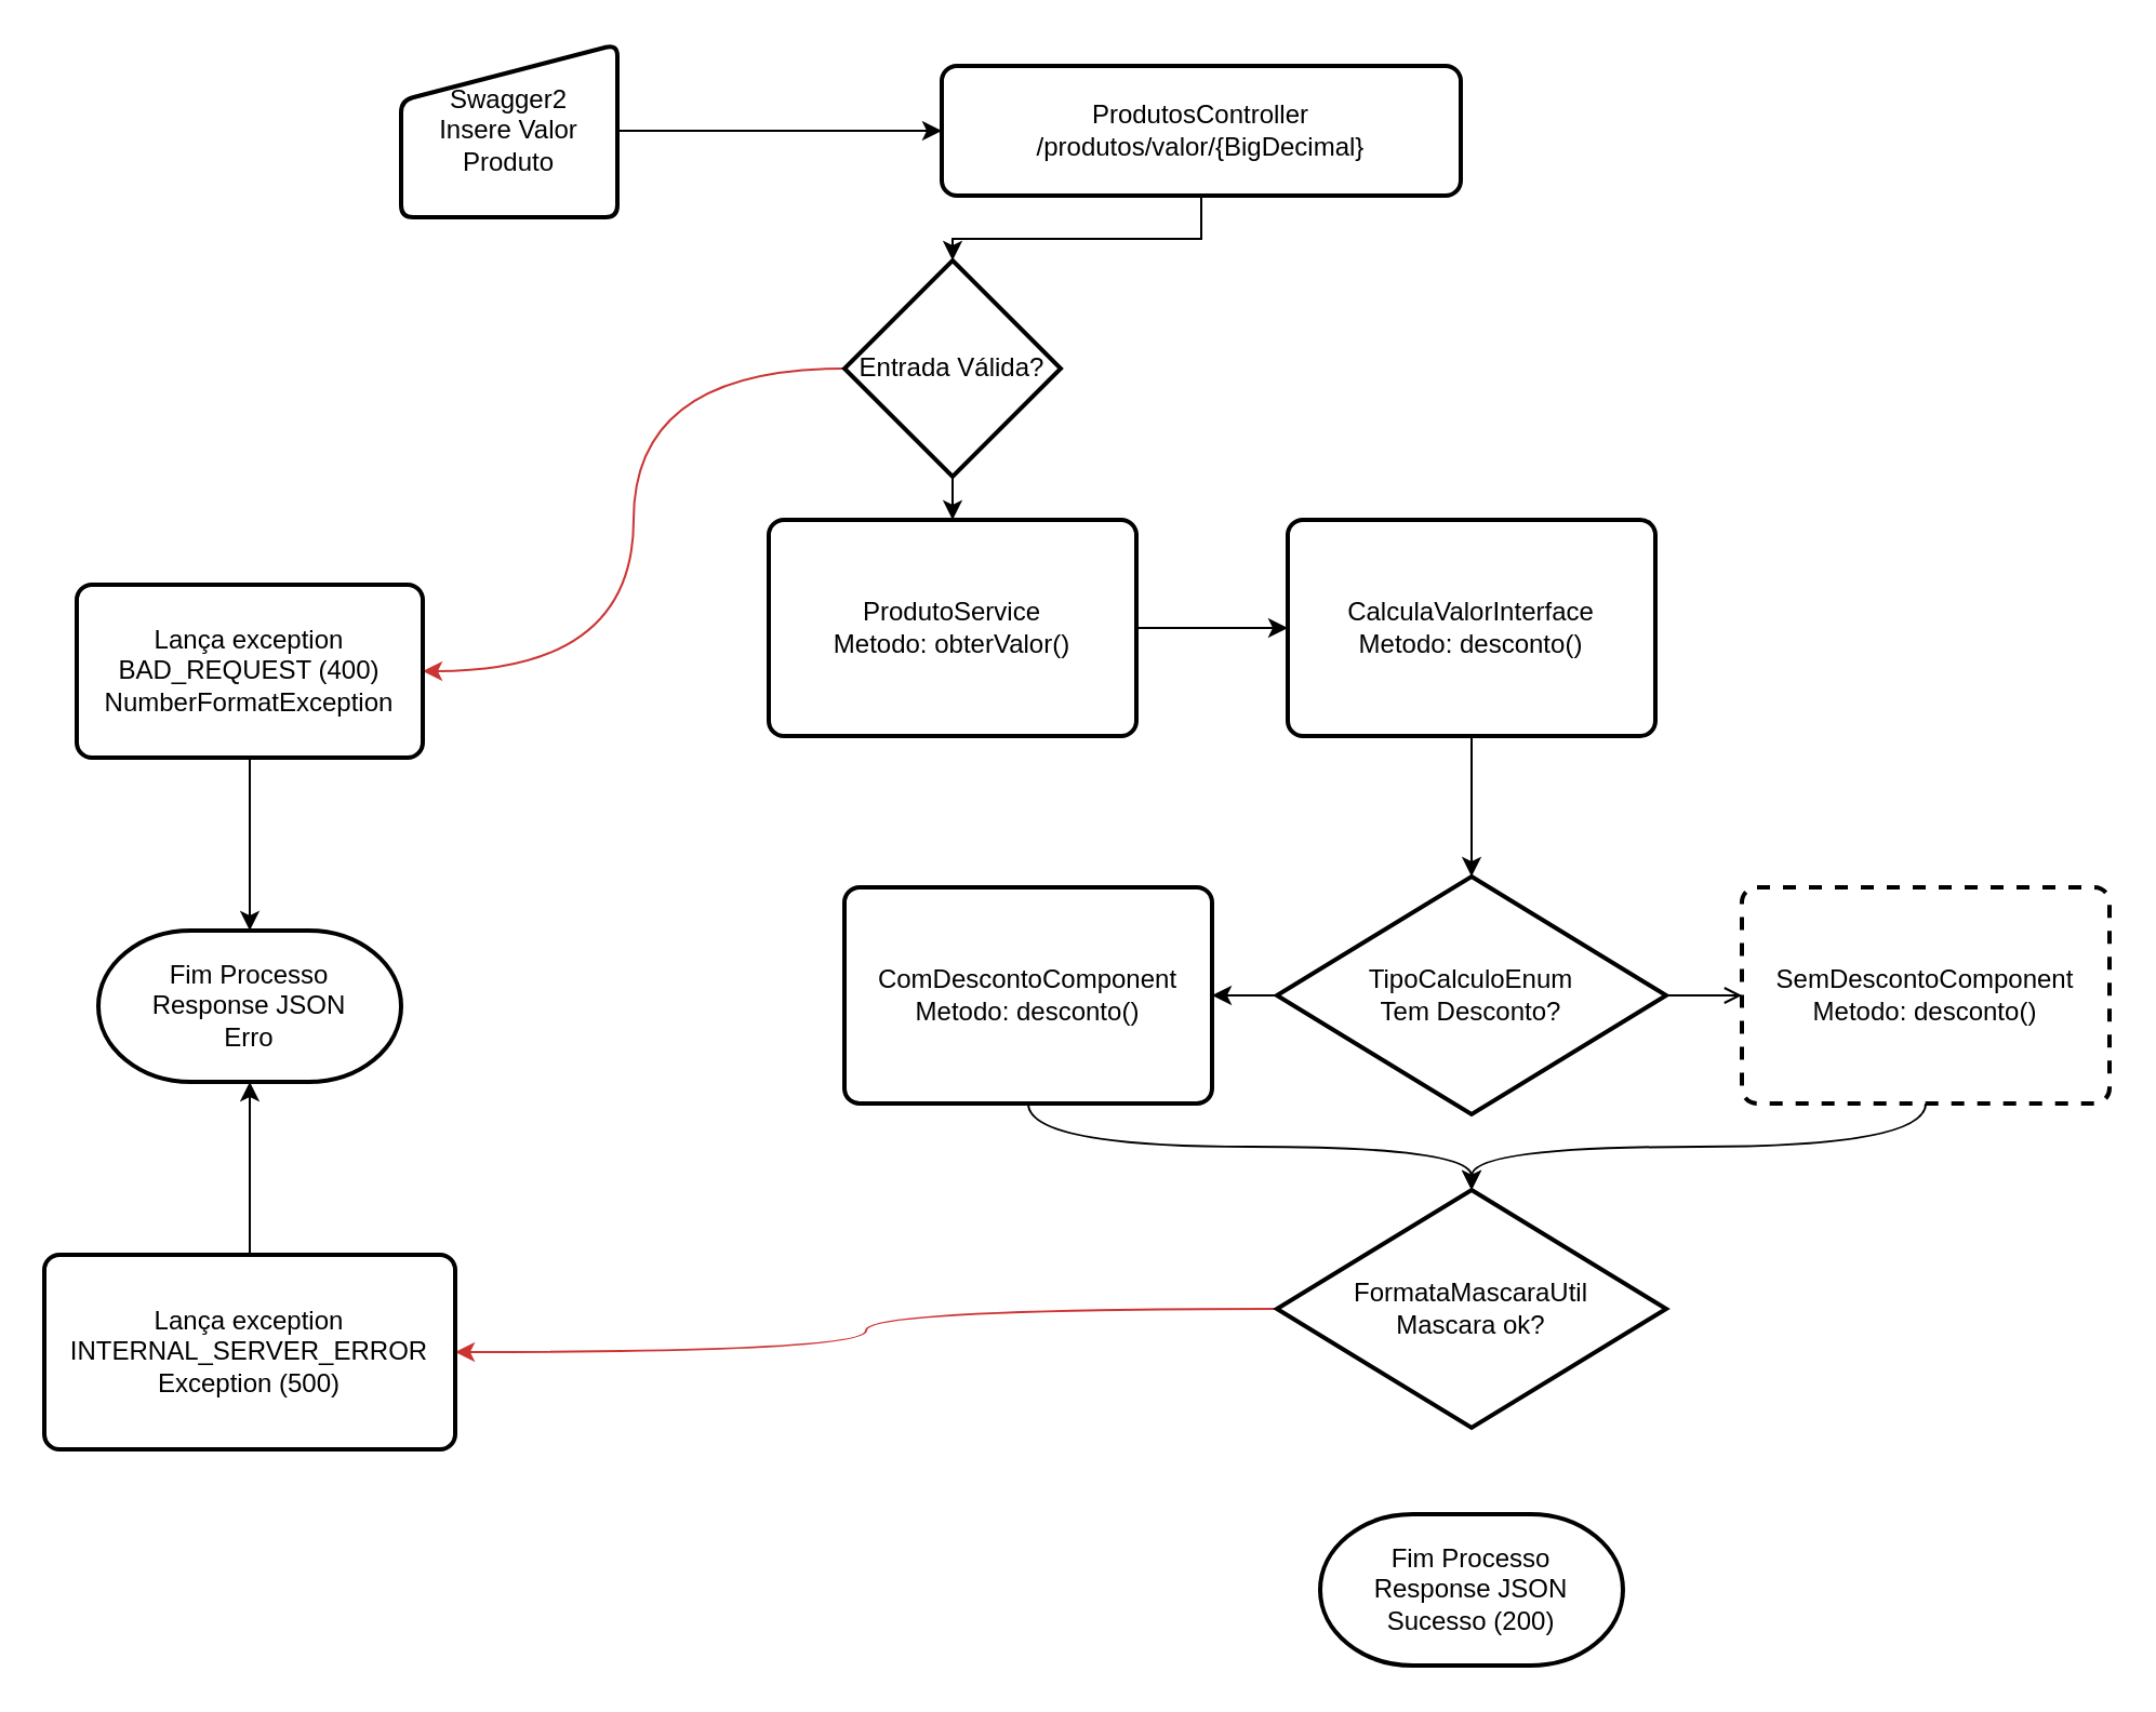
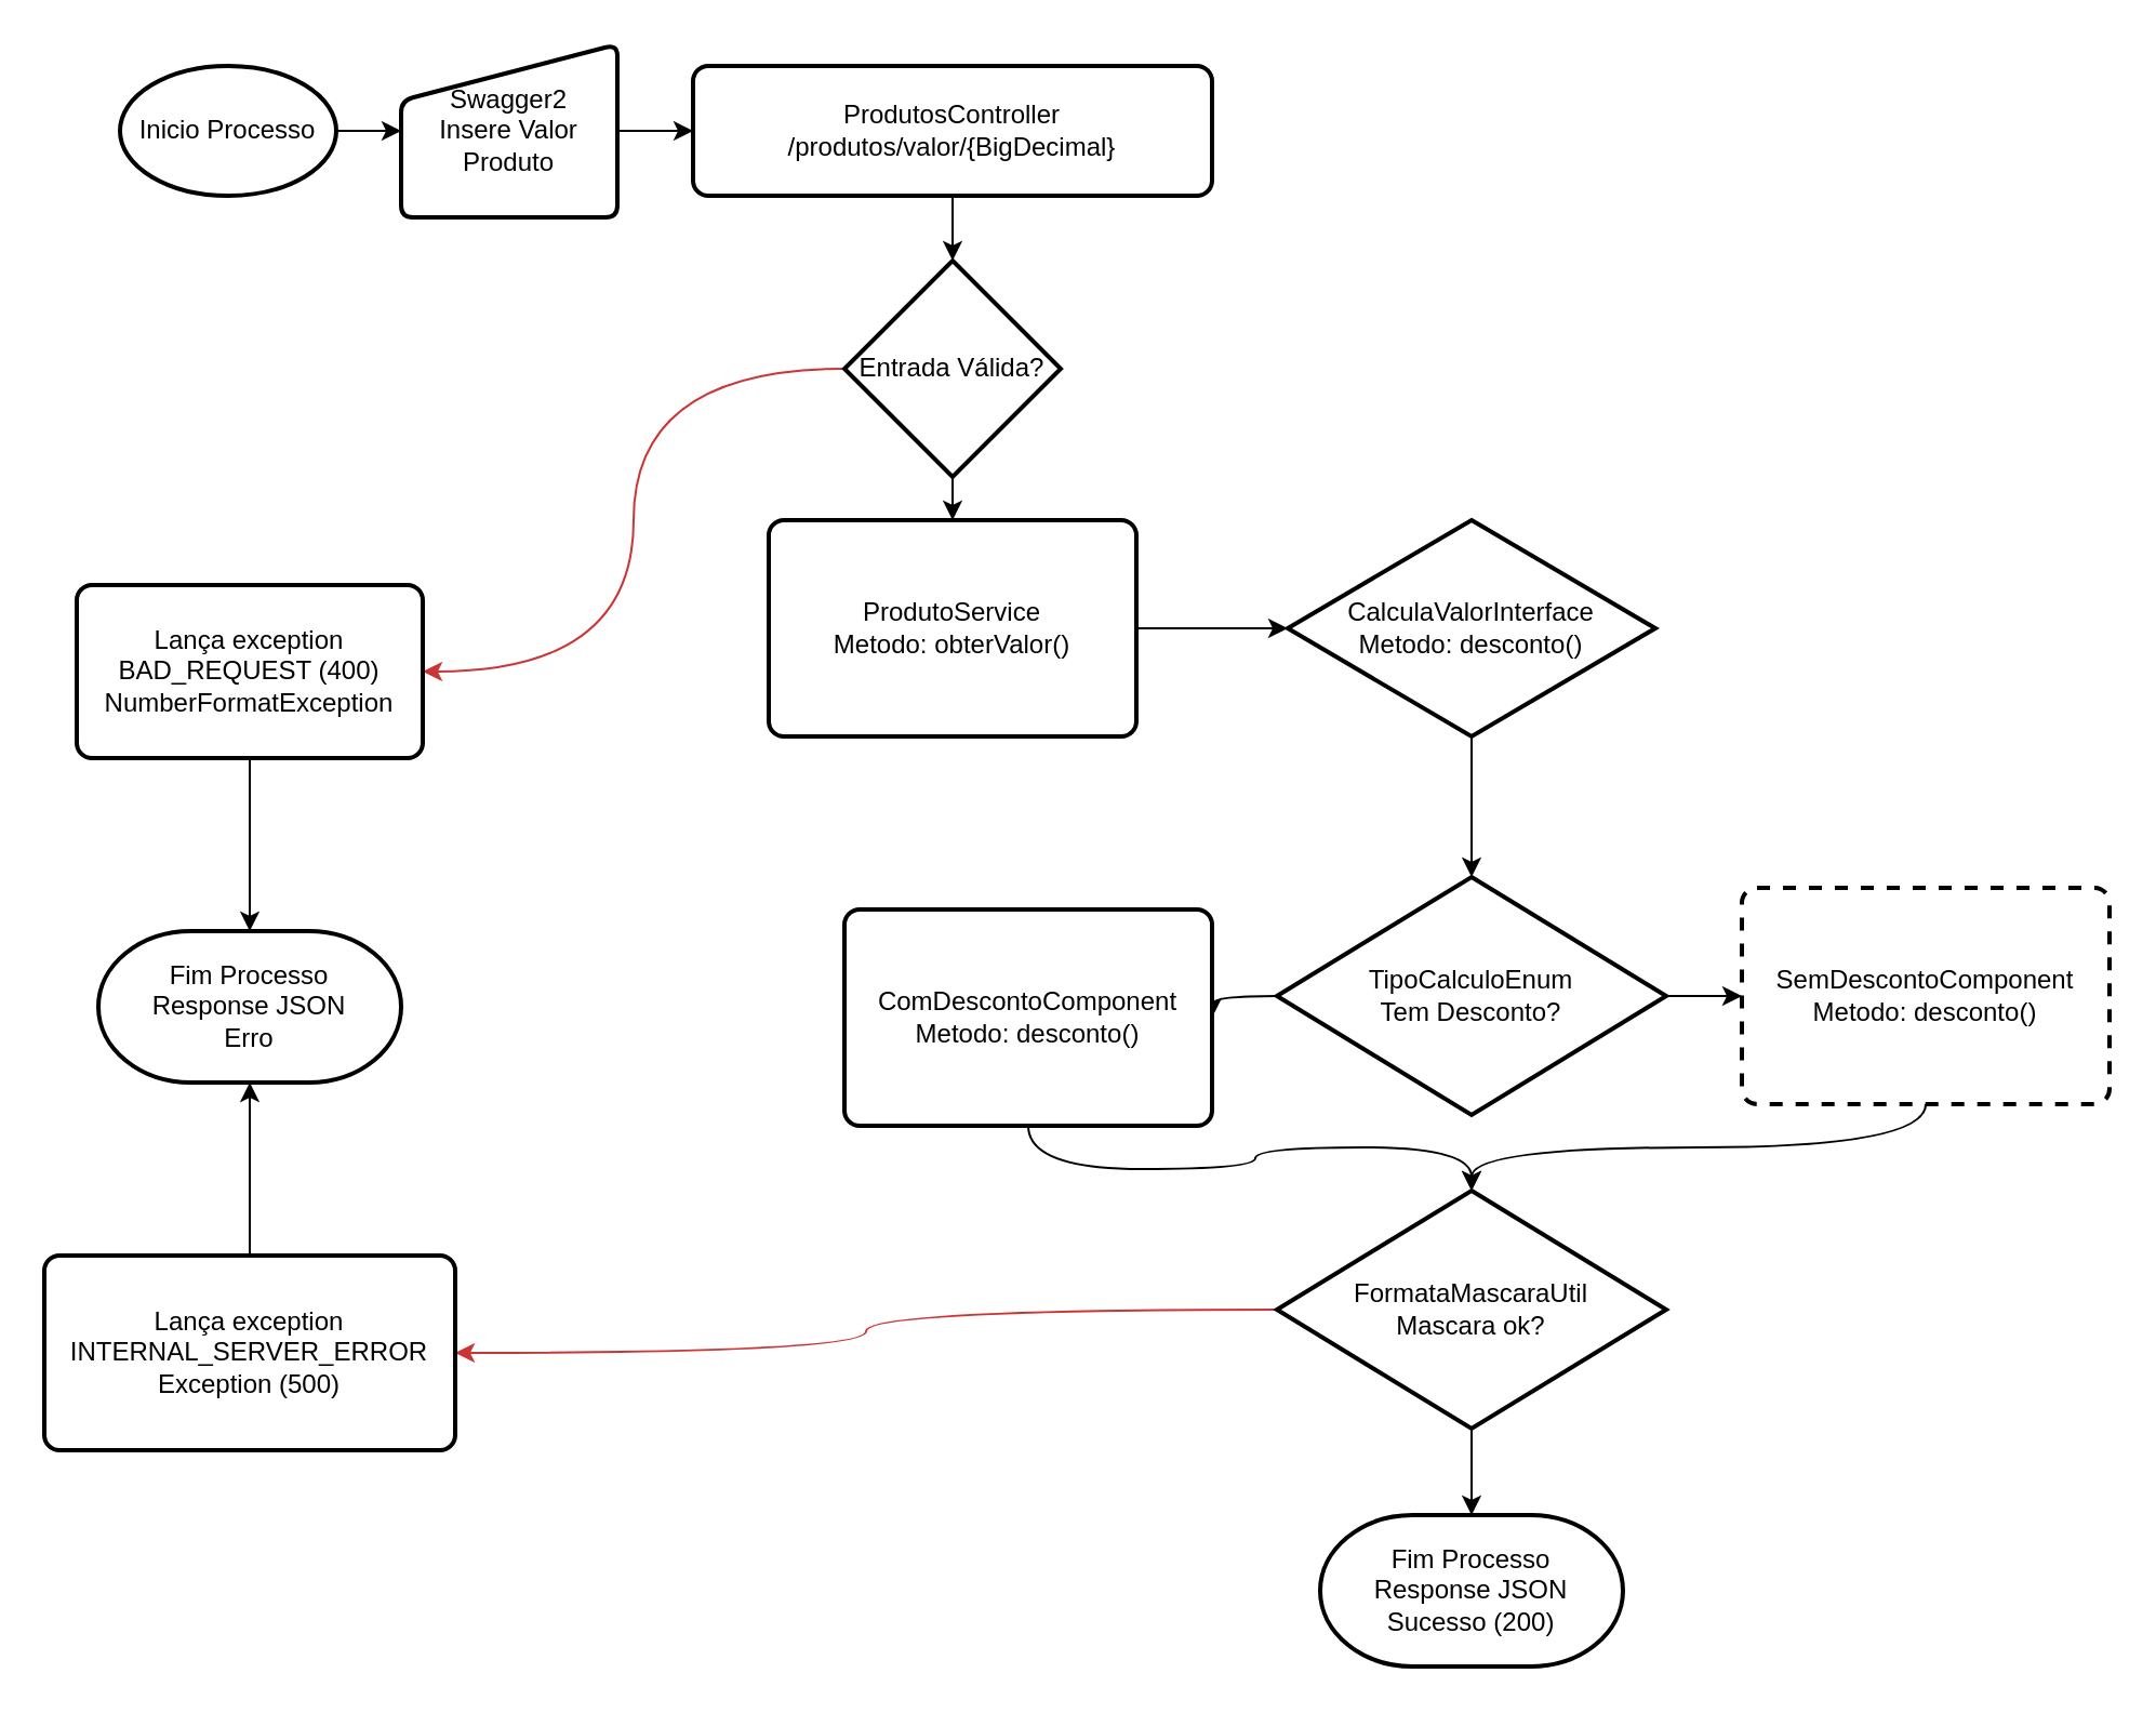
  <mxCell id="0" />
  <mxCell id="1" parent="0" />
+ <mxCell id="2" style="edgeStyle=orthogonalEdgeStyle;rounded=0;orthogonalLoop=1;jettySize=auto;html=1;exitX=1;exitY=0.5;exitDx=0;exitDy=0;exitPerimeter=0;" edge="1" parent="1" source="3" target="5"><mxGeometry relative="1" as="geometry" /></mxCell>
+ <mxCell id="3" value="Inicio Processo" style="strokeWidth=2;html=1;shape=mxgraph.flowchart.start_1;whiteSpace=wrap;" vertex="1" parent="1"><mxGeometry x="55" y="30" width="100" height="60" as="geometry" /></mxCell>
  <mxCell id="4" style="edgeStyle=orthogonalEdgeStyle;rounded=0;orthogonalLoop=1;jettySize=auto;html=1;exitX=1;exitY=0.5;exitDx=0;exitDy=0;" edge="1" parent="1" source="5" target="7"><mxGeometry relative="1" as="geometry" /></mxCell>
  <mxCell id="5" value="Swagger2&lt;br&gt;Insere Valor Produto" style="html=1;strokeWidth=2;shape=manualInput;whiteSpace=wrap;rounded=1;size=26;arcSize=11;" vertex="1" parent="1"><mxGeometry x="185" y="20" width="100" height="80" as="geometry" /></mxCell>
  <mxCell id="6" style="edgeStyle=orthogonalEdgeStyle;rounded=0;orthogonalLoop=1;jettySize=auto;html=1;exitX=0.5;exitY=1;exitDx=0;exitDy=0;" edge="1" parent="1" source="7" target="10"><mxGeometry relative="1" as="geometry" /></mxCell>
- <mxCell id="7" value="ProdutosController&lt;br&gt;/produtos/valor/{BigDecimal}" style="rounded=1;whiteSpace=wrap;html=1;absoluteArcSize=1;arcSize=14;strokeWidth=2;" vertex="1" parent="1"><mxGeometry x="435" y="30" width="240" height="60" as="geometry" /></mxCell>
+ <mxCell id="7" value="ProdutosController&lt;br&gt;/produtos/valor/{BigDecimal}" style="rounded=1;whiteSpace=wrap;html=1;absoluteArcSize=1;arcSize=14;strokeWidth=2;" vertex="1" parent="1"><mxGeometry x="320" y="30" width="240" height="60" as="geometry" /></mxCell>
  <mxCell id="8" style="edgeStyle=orthogonalEdgeStyle;orthogonalLoop=1;jettySize=auto;html=1;exitX=0;exitY=0.5;exitDx=0;exitDy=0;exitPerimeter=0;entryX=1;entryY=0.5;entryDx=0;entryDy=0;metaEdit=1;fillColor=#f8cecc;curved=1;strokeColor=#CC3535;" edge="1" parent="1" source="10" target="13"><mxGeometry relative="1" as="geometry" /></mxCell>
  <mxCell id="9" style="edgeStyle=orthogonalEdgeStyle;rounded=0;orthogonalLoop=1;jettySize=auto;html=1;exitX=0.5;exitY=1;exitDx=0;exitDy=0;exitPerimeter=0;entryX=0.5;entryY=0;entryDx=0;entryDy=0;" edge="1" parent="1" source="10" target="15"><mxGeometry relative="1" as="geometry" /></mxCell>
  <mxCell id="10" value="Entrada Válida?" style="strokeWidth=2;html=1;shape=mxgraph.flowchart.decision;whiteSpace=wrap;" vertex="1" parent="1"><mxGeometry x="390" y="120" width="100" height="100" as="geometry" /></mxCell>
  <mxCell id="11" value="Fim Processo&lt;br&gt;Response JSON&lt;br&gt;Erro" style="strokeWidth=2;html=1;shape=mxgraph.flowchart.terminator;whiteSpace=wrap;" vertex="1" parent="1"><mxGeometry x="45" y="430" width="140" height="70" as="geometry" /></mxCell>
  <mxCell id="12" style="edgeStyle=orthogonalEdgeStyle;rounded=0;orthogonalLoop=1;jettySize=auto;html=1;exitX=0.5;exitY=1;exitDx=0;exitDy=0;entryX=0.5;entryY=0;entryDx=0;entryDy=0;entryPerimeter=0;" edge="1" parent="1" source="13" target="11"><mxGeometry relative="1" as="geometry" /></mxCell>
  <mxCell id="13" value="Lança exception BAD_REQUEST (400)&lt;br&gt;NumberFormatException" style="rounded=1;whiteSpace=wrap;html=1;absoluteArcSize=1;arcSize=14;strokeWidth=2;" vertex="1" parent="1"><mxGeometry x="35" y="270" width="160" height="80" as="geometry" /></mxCell>
  <mxCell id="14" style="edgeStyle=orthogonalEdgeStyle;curved=1;orthogonalLoop=1;jettySize=auto;html=1;exitX=1;exitY=0.5;exitDx=0;exitDy=0;entryX=0;entryY=0.5;entryDx=0;entryDy=0;" edge="1" parent="1" source="15" target="20"><mxGeometry relative="1" as="geometry" /></mxCell>
  <mxCell id="15" value="ProdutoService&lt;br&gt;Metodo: obterValor()" style="rounded=1;whiteSpace=wrap;html=1;absoluteArcSize=1;arcSize=14;strokeWidth=2;" vertex="1" parent="1"><mxGeometry x="355" y="240" width="170" height="100" as="geometry" /></mxCell>
  <mxCell id="16" style="edgeStyle=orthogonalEdgeStyle;curved=1;orthogonalLoop=1;jettySize=auto;html=1;exitX=0;exitY=0.5;exitDx=0;exitDy=0;exitPerimeter=0;entryX=1;entryY=0.5;entryDx=0;entryDy=0;" edge="1" parent="1" source="18" target="22"><mxGeometry relative="1" as="geometry" /></mxCell>
- <mxCell id="17" style="edgeStyle=orthogonalEdgeStyle;curved=1;orthogonalLoop=1;jettySize=auto;html=1;exitX=1;exitY=0.5;exitDx=0;exitDy=0;exitPerimeter=0;entryX=0;entryY=0.5;entryDx=0;entryDy=0;endArrow=open;" edge="1" parent="1" source="18" target="24"><mxGeometry relative="1" as="geometry" /></mxCell>
+ <mxCell id="17" style="edgeStyle=orthogonalEdgeStyle;curved=1;orthogonalLoop=1;jettySize=auto;html=1;exitX=1;exitY=0.5;exitDx=0;exitDy=0;exitPerimeter=0;entryX=0;entryY=0.5;entryDx=0;entryDy=0;" edge="1" parent="1" source="18" target="24"><mxGeometry relative="1" as="geometry" /></mxCell>
  <mxCell id="18" value="TipoCalculoEnum&lt;br&gt;Tem Desconto?" style="strokeWidth=2;html=1;shape=mxgraph.flowchart.decision;whiteSpace=wrap;" vertex="1" parent="1"><mxGeometry x="590" y="405" width="180" height="110" as="geometry" /></mxCell>
  <mxCell id="19" style="edgeStyle=orthogonalEdgeStyle;curved=1;orthogonalLoop=1;jettySize=auto;html=1;exitX=0.5;exitY=1;exitDx=0;exitDy=0;entryX=0.5;entryY=0;entryDx=0;entryDy=0;entryPerimeter=0;strokeColor=#000000;" edge="1" parent="1" source="20" target="18"><mxGeometry relative="1" as="geometry" /></mxCell>
- <mxCell id="20" value="CalculaValorInterface&lt;br&gt;Metodo:&amp;nbsp;desconto()" style="rounded=1;whiteSpace=wrap;html=1;absoluteArcSize=1;arcSize=14;strokeWidth=2;" vertex="1" parent="1"><mxGeometry x="595" y="240" width="170" height="100" as="geometry" /></mxCell>
+ <mxCell id="20" value="CalculaValorInterface&lt;br&gt;Metodo:&amp;nbsp;desconto()" style="rhombus;whiteSpace=wrap;html=1;absoluteArcSize=1;arcSize=14;strokeWidth=2;" vertex="1" parent="1"><mxGeometry x="595" y="240" width="170" height="100" as="geometry" /></mxCell>
  <mxCell id="21" style="edgeStyle=orthogonalEdgeStyle;curved=1;orthogonalLoop=1;jettySize=auto;html=1;exitX=0.5;exitY=1;exitDx=0;exitDy=0;entryX=0.5;entryY=0;entryDx=0;entryDy=0;entryPerimeter=0;strokeColor=#000000;" edge="1" parent="1" source="22" target="27"><mxGeometry relative="1" as="geometry" /></mxCell>
- <mxCell id="22" value="ComDescontoComponent&lt;br&gt;Metodo:&amp;nbsp;desconto()" style="rounded=1;whiteSpace=wrap;html=1;absoluteArcSize=1;arcSize=14;strokeWidth=2;" vertex="1" parent="1"><mxGeometry x="390" y="410" width="170" height="100" as="geometry" /></mxCell>
+ <mxCell id="22" value="ComDescontoComponent&lt;br&gt;Metodo:&amp;nbsp;desconto()" style="rounded=1;whiteSpace=wrap;html=1;absoluteArcSize=1;arcSize=14;strokeWidth=2;" vertex="1" parent="1"><mxGeometry x="390" y="420" width="170" height="100" as="geometry" /></mxCell>
  <mxCell id="23" style="edgeStyle=orthogonalEdgeStyle;curved=1;orthogonalLoop=1;jettySize=auto;html=1;exitX=0.5;exitY=1;exitDx=0;exitDy=0;entryX=0.5;entryY=0;entryDx=0;entryDy=0;entryPerimeter=0;strokeColor=#000000;" edge="1" parent="1" source="24" target="27"><mxGeometry relative="1" as="geometry" /></mxCell>
  <mxCell id="24" value="SemDescontoComponent&lt;br&gt;Metodo:&amp;nbsp;desconto()" style="rounded=1;whiteSpace=wrap;html=1;absoluteArcSize=1;arcSize=14;strokeWidth=2;dashed=1;" vertex="1" parent="1"><mxGeometry x="805" y="410" width="170" height="100" as="geometry" /></mxCell>
  <mxCell id="25" style="edgeStyle=orthogonalEdgeStyle;curved=1;orthogonalLoop=1;jettySize=auto;html=1;exitX=0;exitY=0.5;exitDx=0;exitDy=0;exitPerimeter=0;strokeColor=#CC3535;" edge="1" parent="1" source="27" target="29"><mxGeometry relative="1" as="geometry" /></mxCell>
+ <mxCell id="26" style="edgeStyle=orthogonalEdgeStyle;curved=1;orthogonalLoop=1;jettySize=auto;html=1;exitX=0.5;exitY=1;exitDx=0;exitDy=0;exitPerimeter=0;entryX=0.5;entryY=0;entryDx=0;entryDy=0;entryPerimeter=0;strokeColor=#000000;" edge="1" parent="1" source="27" target="30"><mxGeometry relative="1" as="geometry" /></mxCell>
  <mxCell id="27" value="FormataMascaraUtil&lt;br&gt;Mascara ok?" style="strokeWidth=2;html=1;shape=mxgraph.flowchart.decision;whiteSpace=wrap;" vertex="1" parent="1"><mxGeometry x="590" y="550" width="180" height="110" as="geometry" /></mxCell>
  <mxCell id="28" style="edgeStyle=orthogonalEdgeStyle;curved=1;orthogonalLoop=1;jettySize=auto;html=1;entryX=0.5;entryY=1;entryDx=0;entryDy=0;entryPerimeter=0;strokeColor=#000000;" edge="1" parent="1" source="29" target="11"><mxGeometry relative="1" as="geometry" /></mxCell>
  <mxCell id="29" value="Lança exception INTERNAL_SERVER_ERROR&lt;br&gt;Exception (500)" style="rounded=1;whiteSpace=wrap;html=1;absoluteArcSize=1;arcSize=14;strokeWidth=2;" vertex="1" parent="1"><mxGeometry x="20" y="580" width="190" height="90" as="geometry" /></mxCell>
  <mxCell id="30" value="Fim Processo&lt;br&gt;Response JSON&lt;br&gt;Sucesso (200)" style="strokeWidth=2;html=1;shape=mxgraph.flowchart.terminator;whiteSpace=wrap;" vertex="1" parent="1"><mxGeometry x="610" y="700" width="140" height="70" as="geometry" /></mxCell>
